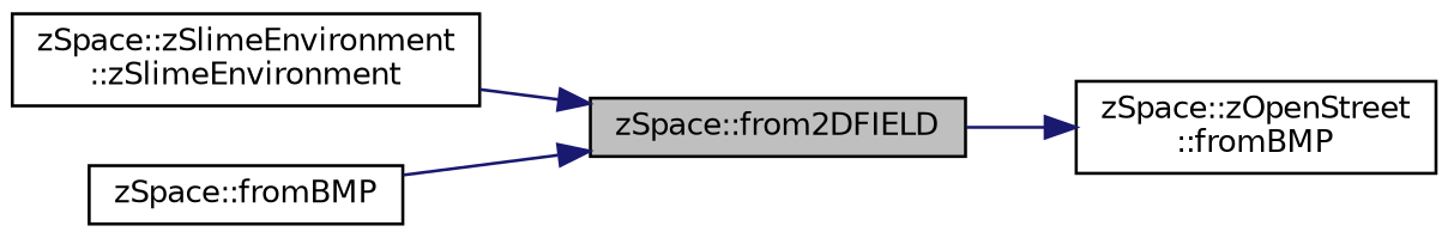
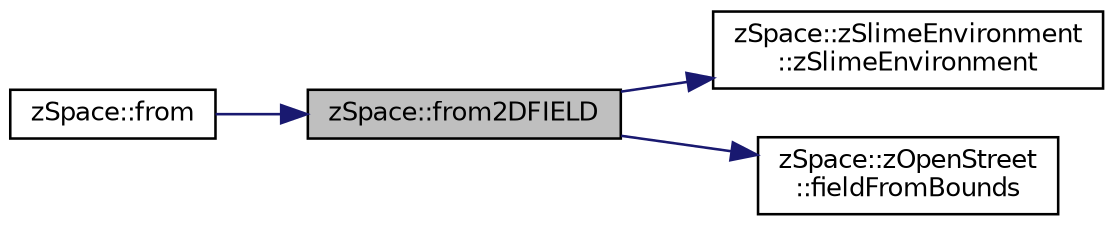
  digraph {
    rankdir=RL
    node [color=black fillcolor=white fontname=Helvetica fontsize=10 shape=record style=filled]
    edge [color=midnightblue dir=back fontname=Helvetica fontsize=10 labelfontname=Helvetica labelfontsize=10 style=solid]
    n1 [fillcolor=grey75 fontcolor=black height=0.2 label="zSpace::from2DFIELD" width=0.4]
    n2 [height=0.2 label="zSpace::zSlimeEnvironment\l::zSlimeEnvironment" width=0.4]
-   n3 [height=0.2 label="zSpace::fromBMP" width=0.4]
-   n4 [height=0.2 label="zSpace::zOpenStreet\l::fromBMP" width=0.4]
-   n1 -> n2
+   n3 [height=0.2 label="zSpace::from" width=0.4]
+   n4 [height=0.2 label="zSpace::zOpenStreet\l::fieldFromBounds" width=0.4]
+   n2 -> n1
    n1 -> n3
    n4 -> n1
  }
